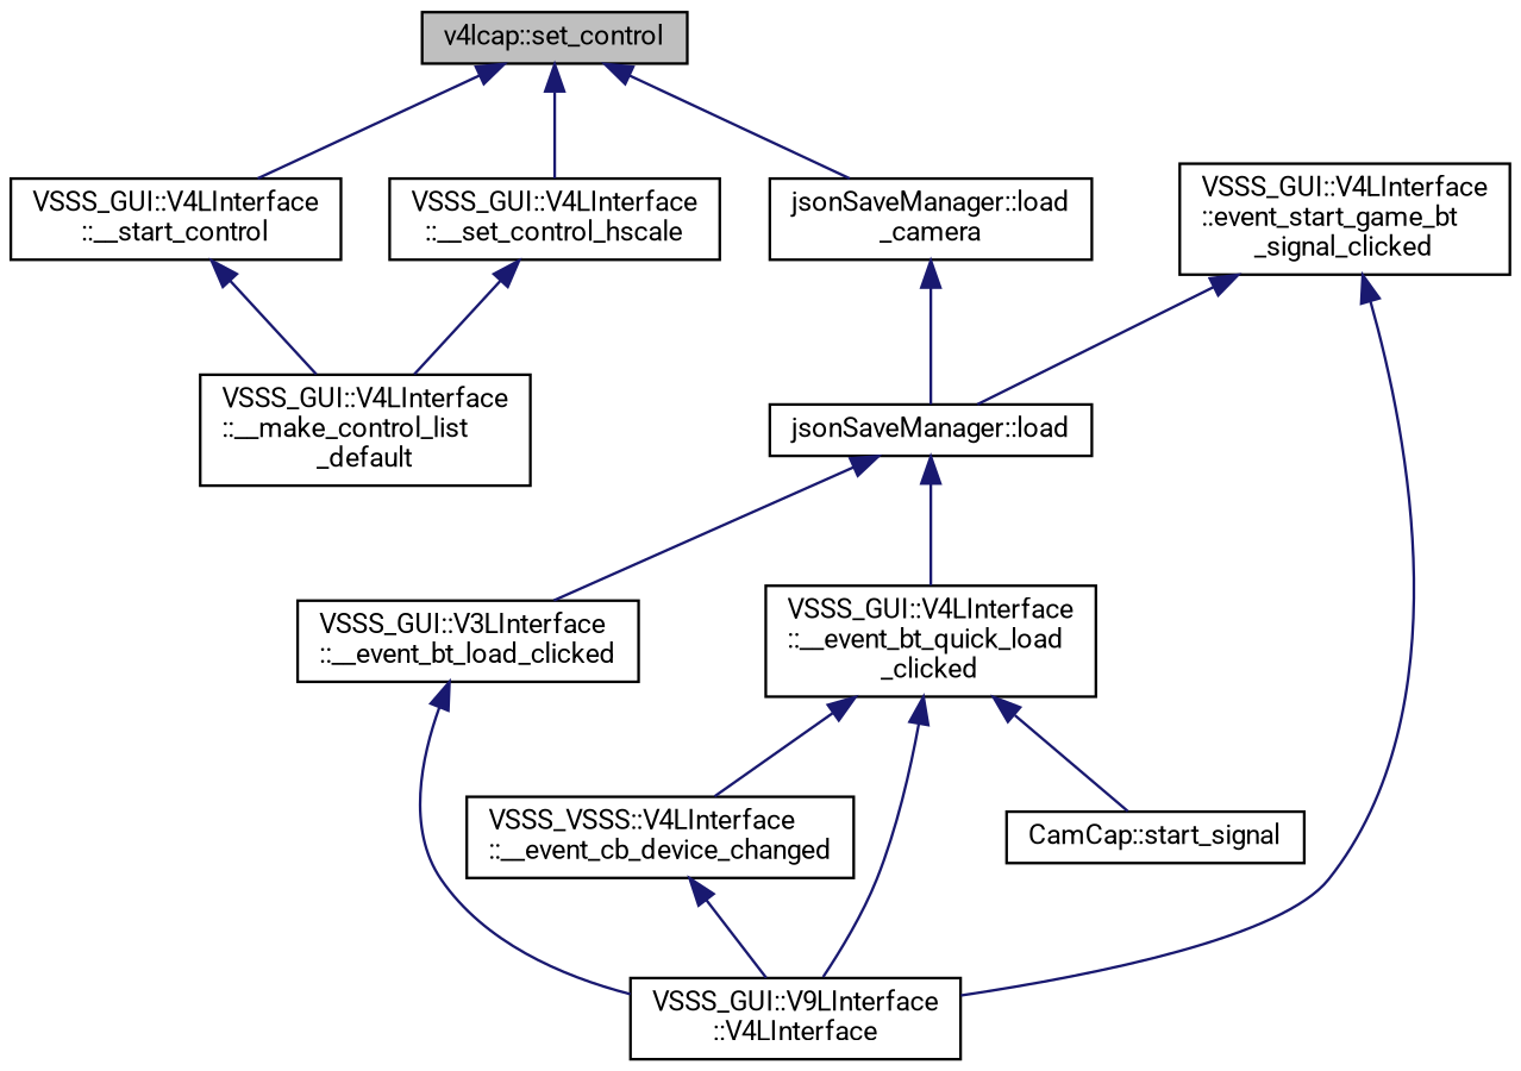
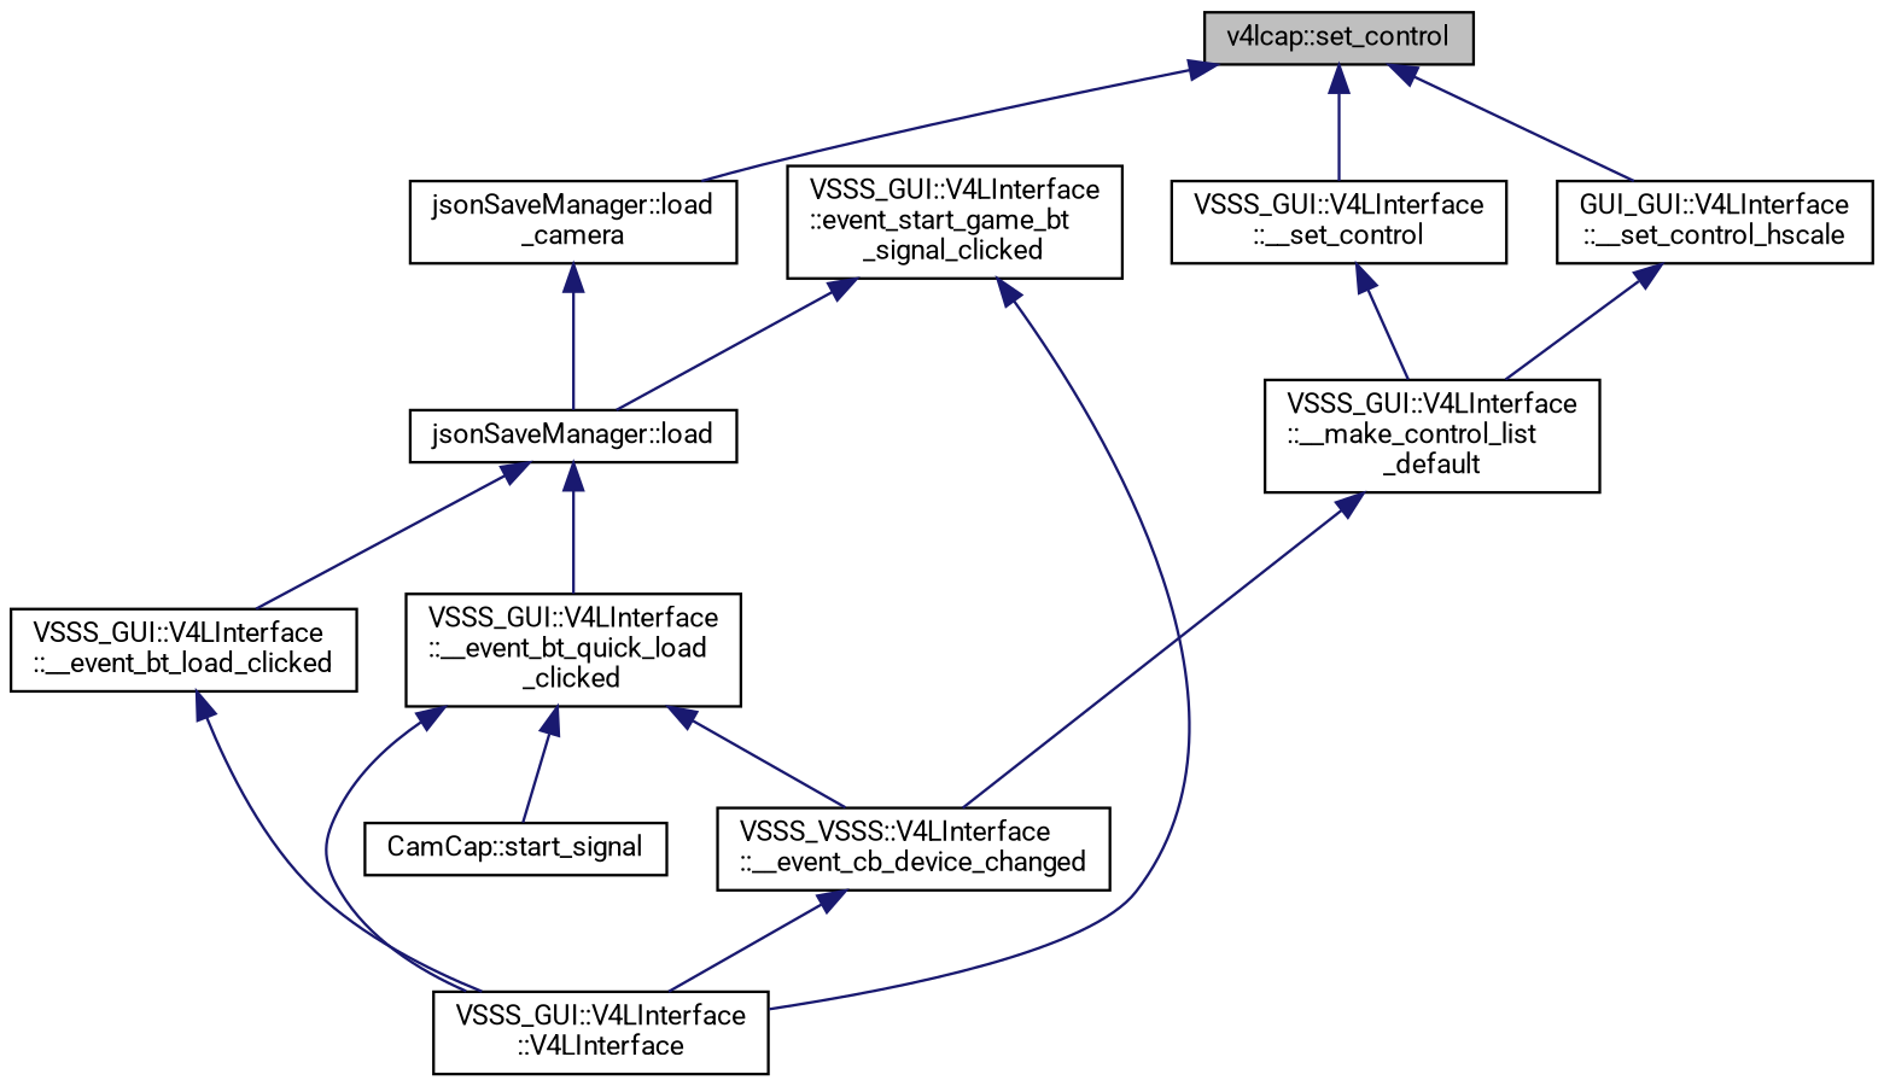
  digraph {
    fontname=Roboto
    rankdir=TB
    node [color=black fillcolor=white fontname=Roboto fontsize=10 shape=record style=filled]
    edge [color=midnightblue dir=back fontname=Roboto fontsize=10 labelfontname=Helvetica labelfontsize=10 style=solid]
    n1 [fillcolor=grey75 fontcolor=black height=0.2 label="v4lcap::set_control" width=0.4]
-   n2 [height=0.2 label="VSSS_GUI::V4LInterface\l::__start_control" width=0.4]
-   n3 [height=0.2 label="VSSS_GUI::V4LInterface\l::__set_control_hscale" width=0.4]
+   n2 [height=0.2 label="VSSS_GUI::V4LInterface\l::__set_control" width=0.4]
+   n3 [height=0.2 label="GUI_GUI::V4LInterface\l::__set_control_hscale" width=0.4]
    n4 [height=0.2 label="jsonSaveManager::load\l_camera" width=0.4]
    n5 [height=0.2 label="VSSS_GUI::V4LInterface\l::__make_control_list\l_default" width=0.4]
    n6 [height=0.2 label="jsonSaveManager::load" width=0.4]
    n7 [height=0.2 label="VSSS_VSSS::V4LInterface\l::__event_cb_device_changed" width=0.4]
-   n8 [height=0.2 label="VSSS_GUI::V9LInterface\l::V4LInterface" width=0.4]
-   n9 [height=0.2 label="VSSS_GUI::V3LInterface\l::__event_bt_load_clicked" width=0.4]
+   n8 [height=0.2 label="VSSS_GUI::V4LInterface\l::V4LInterface" width=0.4]
+   n9 [height=0.2 label="VSSS_GUI::V4LInterface\l::__event_bt_load_clicked" width=0.4]
    n10 [height=0.2 label="VSSS_GUI::V4LInterface\l::__event_bt_quick_load\l_clicked" width=0.4]
    n11 [height=0.2 label="CamCap::start_signal" width=0.4]
    n12 [height=0.2 label="VSSS_GUI::V4LInterface\l::event_start_game_bt\l_signal_clicked" width=0.4]
    n1 -> n2
    n1 -> n3
    n1 -> n4
    n2 -> n5
    n3 -> n5
    n4 -> n6
+   n5 -> n7
    n6 -> n9
    n6 -> n10
    n7 -> n8
    n9 -> n8
    n10 -> n7
    n10 -> n8
    n10 -> n11
    n12 -> n6
    n12 -> n8
  }
